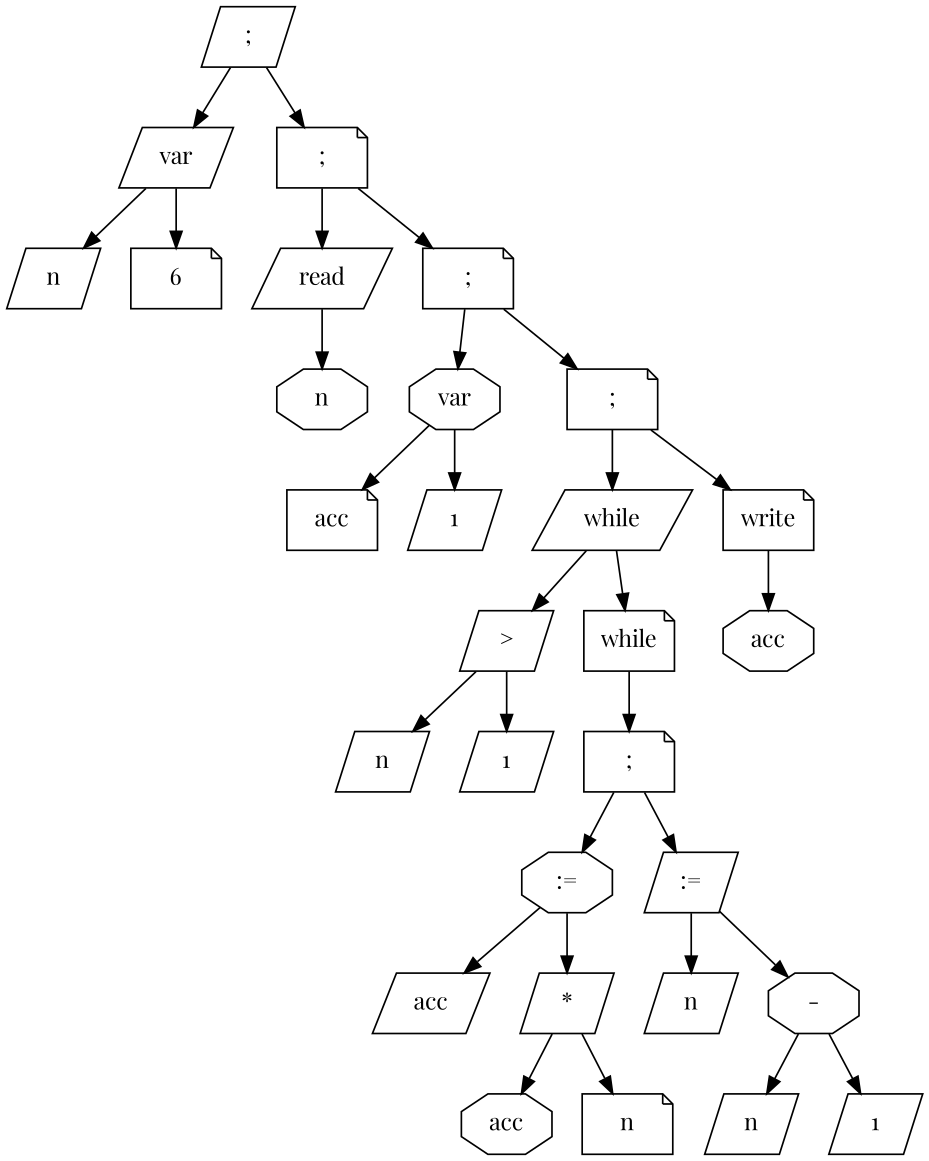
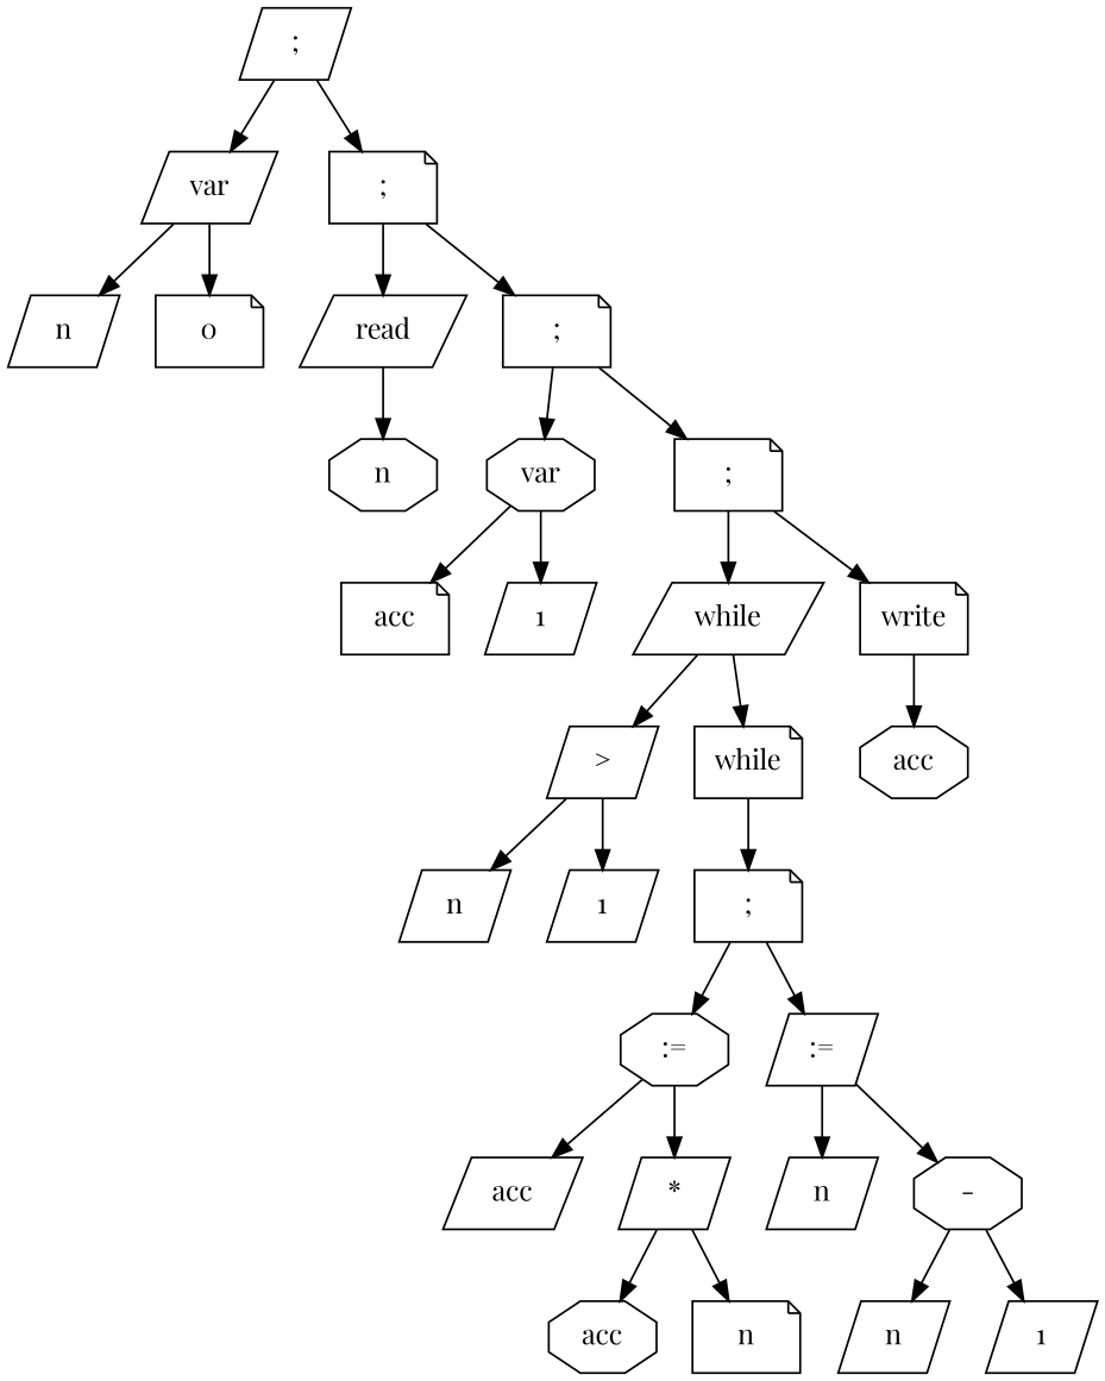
  digraph {
    fontname="Playfair Display"
    node [shape=parallelogram fontname="Playfair Display"]
    edge [fontname="Playfair Display"]
    n1 [label=";"]
    n2 [label=var]
    n3 [label=";" shape=note]
    n4 [label=n]
-   n5 [label=6 shape=note]
+   n5 [label=0 shape=note]
    n6 [label=read]
    n7 [label=";" shape=note]
    n8 [label=n shape=octagon]
    n9 [label=var shape=octagon]
    n10 [label=";" shape=note]
    n11 [label=acc shape=note]
    n12 [label=1]
    n13 [label=while]
    n14 [label=write shape=note]
    n15 [label=">"]
    n16 [label=while shape=note]
    n17 [label=n]
    n18 [label=1]
    n19 [label=";" shape=note]
    n20 [label=":=" shape=octagon]
    n21 [label=":="]
    n22 [label=acc]
    n23 [label="*"]
    n24 [label=acc shape=octagon]
    n25 [label=n shape=note]
    n26 [label=n]
    n27 [label="-" shape=octagon]
    n28 [label=n]
    n29 [label=1]
    n30 [label=acc shape=octagon]
    n1 -> n2
    n1 -> n3
    n2 -> n4
    n2 -> n5
    n3 -> n6
    n3 -> n7
    n6 -> n8
    n7 -> n9
    n7 -> n10
    n9 -> n11
    n9 -> n12
    n10 -> n13
    n10 -> n14
    n13 -> n15
    n13 -> n16
    n14 -> n30
    n15 -> n17
    n15 -> n18
    n16 -> n19
    n19 -> n20
    n19 -> n21
    n20 -> n22
    n20 -> n23
    n21 -> n26
    n21 -> n27
    n23 -> n24
    n23 -> n25
    n27 -> n28
    n27 -> n29
  }
